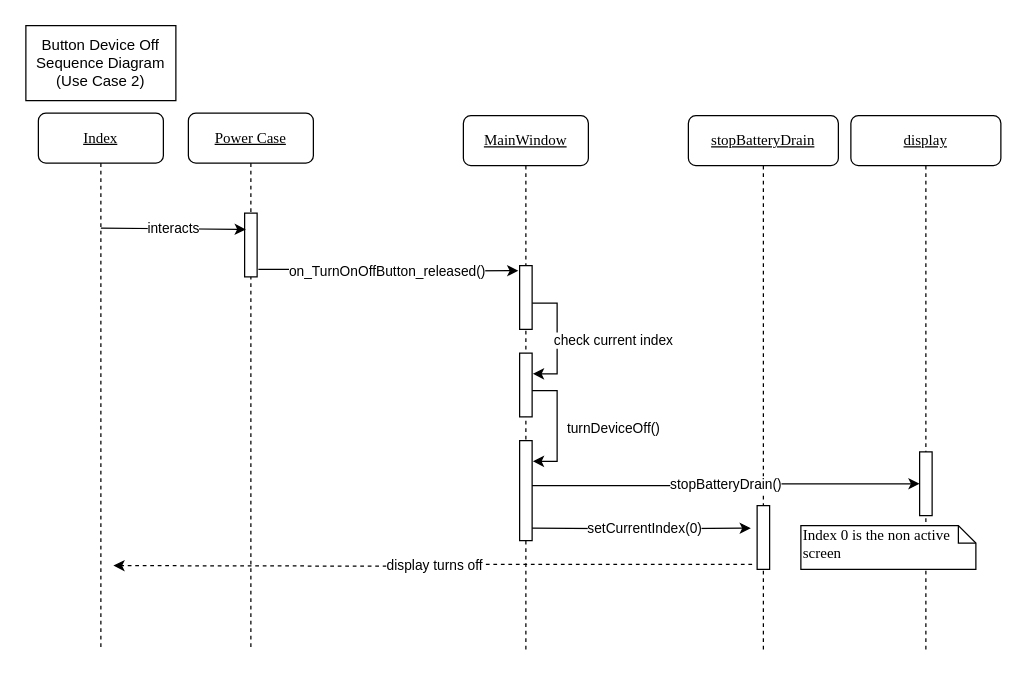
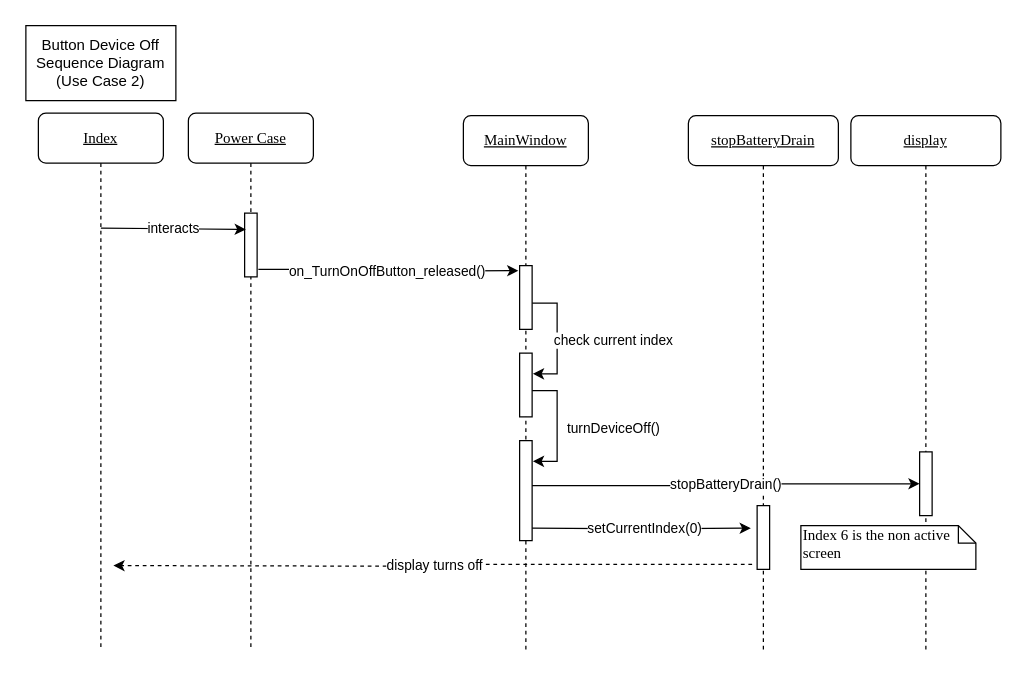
  <mxCell id="0" />
  <mxCell id="1" parent="0" />
  <mxCell id="2" value="&lt;u&gt;MainWindow&lt;/u&gt;" style="shape=umlLifeline;perimeter=lifelinePerimeter;whiteSpace=wrap;html=1;container=1;collapsible=0;recursiveResize=0;outlineConnect=0;rounded=1;shadow=0;comic=0;labelBackgroundColor=none;strokeWidth=1;fontFamily=Verdana;fontSize=12;align=center;" parent="1" vertex="1"><mxGeometry x="370" y="92" width="100" height="430" as="geometry" /></mxCell>
  <mxCell id="3" value="check current index" style="edgeStyle=orthogonalEdgeStyle;rounded=0;orthogonalLoop=1;jettySize=auto;html=1;entryX=1.06;entryY=0.325;entryDx=0;entryDy=0;entryPerimeter=0;" parent="2" source="4" target="5" edge="1"><mxGeometry x="0.042" y="45" relative="1" as="geometry"><Array as="points"><mxPoint x="75" y="150" /><mxPoint x="75" y="207" /></Array><mxPoint as="offset" /></mxGeometry></mxCell>
  <mxCell id="4" value="" style="html=1;points=[];perimeter=orthogonalPerimeter;rounded=0;shadow=0;comic=0;labelBackgroundColor=none;strokeWidth=1;fontFamily=Verdana;fontSize=12;align=center;" parent="2" vertex="1"><mxGeometry x="45" y="120" width="10" height="51" as="geometry" /></mxCell>
  <mxCell id="5" value="" style="html=1;points=[];perimeter=orthogonalPerimeter;rounded=0;shadow=0;comic=0;labelBackgroundColor=none;strokeWidth=1;fontFamily=Verdana;fontSize=12;align=center;" parent="2" vertex="1"><mxGeometry x="45" y="190" width="10" height="51" as="geometry" /></mxCell>
  <mxCell id="6" value="turnDeviceOff()" style="edgeStyle=orthogonalEdgeStyle;rounded=0;orthogonalLoop=1;jettySize=auto;html=1;entryX=1.06;entryY=0.325;entryDx=0;entryDy=0;entryPerimeter=0;" parent="2" edge="1"><mxGeometry x="0.042" y="45" relative="1" as="geometry"><mxPoint x="55" y="220" as="sourcePoint" /><mxPoint x="55.6" y="276.575" as="targetPoint" /><Array as="points"><mxPoint x="75" y="220" /><mxPoint x="75" y="277" /></Array><mxPoint as="offset" /></mxGeometry></mxCell>
  <mxCell id="7" value="" style="html=1;points=[];perimeter=orthogonalPerimeter;rounded=0;shadow=0;comic=0;labelBackgroundColor=none;strokeWidth=1;fontFamily=Verdana;fontSize=12;align=center;" parent="2" vertex="1"><mxGeometry x="45" y="260" width="10" height="80" as="geometry" /></mxCell>
  <mxCell id="8" value="setCurrentIndex(0)" style="edgeStyle=orthogonalEdgeStyle;rounded=0;orthogonalLoop=1;jettySize=auto;html=1;entryX=-0.5;entryY=0.353;entryDx=0;entryDy=0;entryPerimeter=0;" edge="1" parent="2" target="11"><mxGeometry x="0.035" relative="1" as="geometry"><mxPoint x="55" y="330" as="sourcePoint" /><mxPoint x="171" y="330.005" as="targetPoint" /><mxPoint as="offset" /></mxGeometry></mxCell>
  <mxCell id="9" value="display turns off" style="edgeStyle=orthogonalEdgeStyle;rounded=0;orthogonalLoop=1;jettySize=auto;html=1;dashed=1;exitX=-0.4;exitY=0.922;exitDx=0;exitDy=0;exitPerimeter=0;" parent="2" edge="1" source="11"><mxGeometry relative="1" as="geometry"><mxPoint x="167.75" y="360" as="sourcePoint" /><mxPoint x="-280" y="360" as="targetPoint" /></mxGeometry></mxCell>
  <mxCell id="10" value="&lt;u&gt;stopBatteryDrain&lt;/u&gt;" style="shape=umlLifeline;perimeter=lifelinePerimeter;whiteSpace=wrap;html=1;container=1;collapsible=0;recursiveResize=0;outlineConnect=0;rounded=1;shadow=0;comic=0;labelBackgroundColor=none;strokeWidth=1;fontFamily=Verdana;fontSize=12;align=center;" parent="1" vertex="1"><mxGeometry x="550" y="92" width="120" height="430" as="geometry" /></mxCell>
  <mxCell id="11" value="" style="html=1;points=[];perimeter=orthogonalPerimeter;rounded=0;shadow=0;comic=0;labelBackgroundColor=none;strokeWidth=1;fontFamily=Verdana;fontSize=12;align=center;" vertex="1" parent="10"><mxGeometry x="55" y="312" width="10" height="51" as="geometry" /></mxCell>
  <mxCell id="12" value="&lt;u&gt;Index&lt;/u&gt;" style="shape=umlLifeline;perimeter=lifelinePerimeter;whiteSpace=wrap;html=1;container=1;collapsible=0;recursiveResize=0;outlineConnect=0;rounded=1;shadow=0;comic=0;labelBackgroundColor=none;strokeWidth=1;fontFamily=Verdana;fontSize=12;align=center;" parent="1" vertex="1"><mxGeometry x="30" y="90" width="100" height="430" as="geometry" /></mxCell>
  <mxCell id="13" value="&lt;u&gt;Power Case&lt;/u&gt;" style="shape=umlLifeline;perimeter=lifelinePerimeter;whiteSpace=wrap;html=1;container=1;collapsible=0;recursiveResize=0;outlineConnect=0;rounded=1;shadow=0;comic=0;labelBackgroundColor=none;strokeWidth=1;fontFamily=Verdana;fontSize=12;align=center;" parent="1" vertex="1"><mxGeometry x="150" y="90" width="100" height="430" as="geometry" /></mxCell>
  <mxCell id="14" value="" style="html=1;points=[];perimeter=orthogonalPerimeter;rounded=0;shadow=0;comic=0;labelBackgroundColor=none;strokeWidth=1;fontFamily=Verdana;fontSize=12;align=center;" parent="13" vertex="1"><mxGeometry x="45" y="80" width="10" height="51" as="geometry" /></mxCell>
  <mxCell id="15" value="on_TurnOnOffButton_released()" style="edgeStyle=orthogonalEdgeStyle;rounded=0;orthogonalLoop=1;jettySize=auto;html=1;exitX=1.1;exitY=0.882;exitDx=0;exitDy=0;exitPerimeter=0;" parent="1" edge="1" source="14"><mxGeometry relative="1" as="geometry"><mxPoint x="209" y="216" as="sourcePoint" /><mxPoint x="414" y="216" as="targetPoint" /></mxGeometry></mxCell>
  <mxCell id="16" value="Button Device Off Sequence Diagram&lt;br&gt;(Use Case 2)" style="rounded=0;whiteSpace=wrap;html=1;fontFamily=Helvetica;" vertex="1" parent="1"><mxGeometry x="20" y="20" width="120" height="60" as="geometry" /></mxCell>
  <mxCell id="17" value="&lt;u&gt;display&lt;/u&gt;" style="shape=umlLifeline;perimeter=lifelinePerimeter;whiteSpace=wrap;html=1;container=1;collapsible=0;recursiveResize=0;outlineConnect=0;rounded=1;shadow=0;comic=0;labelBackgroundColor=none;strokeWidth=1;fontFamily=Verdana;fontSize=12;align=center;" vertex="1" parent="1"><mxGeometry x="680" y="92" width="120" height="430" as="geometry" /></mxCell>
  <mxCell id="18" value="" style="html=1;points=[];perimeter=orthogonalPerimeter;rounded=0;shadow=0;comic=0;labelBackgroundColor=none;strokeWidth=1;fontFamily=Verdana;fontSize=12;align=center;" vertex="1" parent="17"><mxGeometry x="55" y="269" width="10" height="51" as="geometry" /></mxCell>
- <mxCell id="19" value="Index 0 is the non active screen" style="shape=note;whiteSpace=wrap;html=1;size=14;verticalAlign=top;align=left;spacingTop=-6;rounded=0;shadow=0;comic=0;labelBackgroundColor=none;strokeWidth=1;fontFamily=Verdana;fontSize=12;fillColor=default;strokeColor=default;fontColor=default;" parent="17" vertex="1"><mxGeometry x="-40" y="328" width="140" height="35" as="geometry" /></mxCell>
+ <mxCell id="19" value="Index 6 is the non active screen" style="shape=note;whiteSpace=wrap;html=1;size=14;verticalAlign=top;align=left;spacingTop=-6;rounded=0;shadow=0;comic=0;labelBackgroundColor=none;strokeWidth=1;fontFamily=Verdana;fontSize=12;fillColor=default;strokeColor=default;fontColor=default;" parent="17" vertex="1"><mxGeometry x="-40" y="328" width="140" height="35" as="geometry" /></mxCell>
  <mxCell id="20" value="stopBatteryDrain()" style="edgeStyle=orthogonalEdgeStyle;rounded=0;orthogonalLoop=1;jettySize=auto;html=1;exitX=1;exitY=0.45;exitDx=0;exitDy=0;exitPerimeter=0;" edge="1" parent="1" source="7" target="18"><mxGeometry relative="1" as="geometry"><mxPoint x="460" y="402.5" as="sourcePoint" /><mxPoint x="583.5" y="402" as="targetPoint" /></mxGeometry></mxCell>
  <mxCell id="21" value="interacts" style="edgeStyle=orthogonalEdgeStyle;rounded=0;orthogonalLoop=1;jettySize=auto;html=1;entryX=0.1;entryY=0.255;entryDx=0;entryDy=0;entryPerimeter=0;" edge="1" parent="1" target="14"><mxGeometry relative="1" as="geometry"><mxPoint x="80" y="182" as="sourcePoint" /><mxPoint x="190" y="180" as="targetPoint" /></mxGeometry></mxCell>
